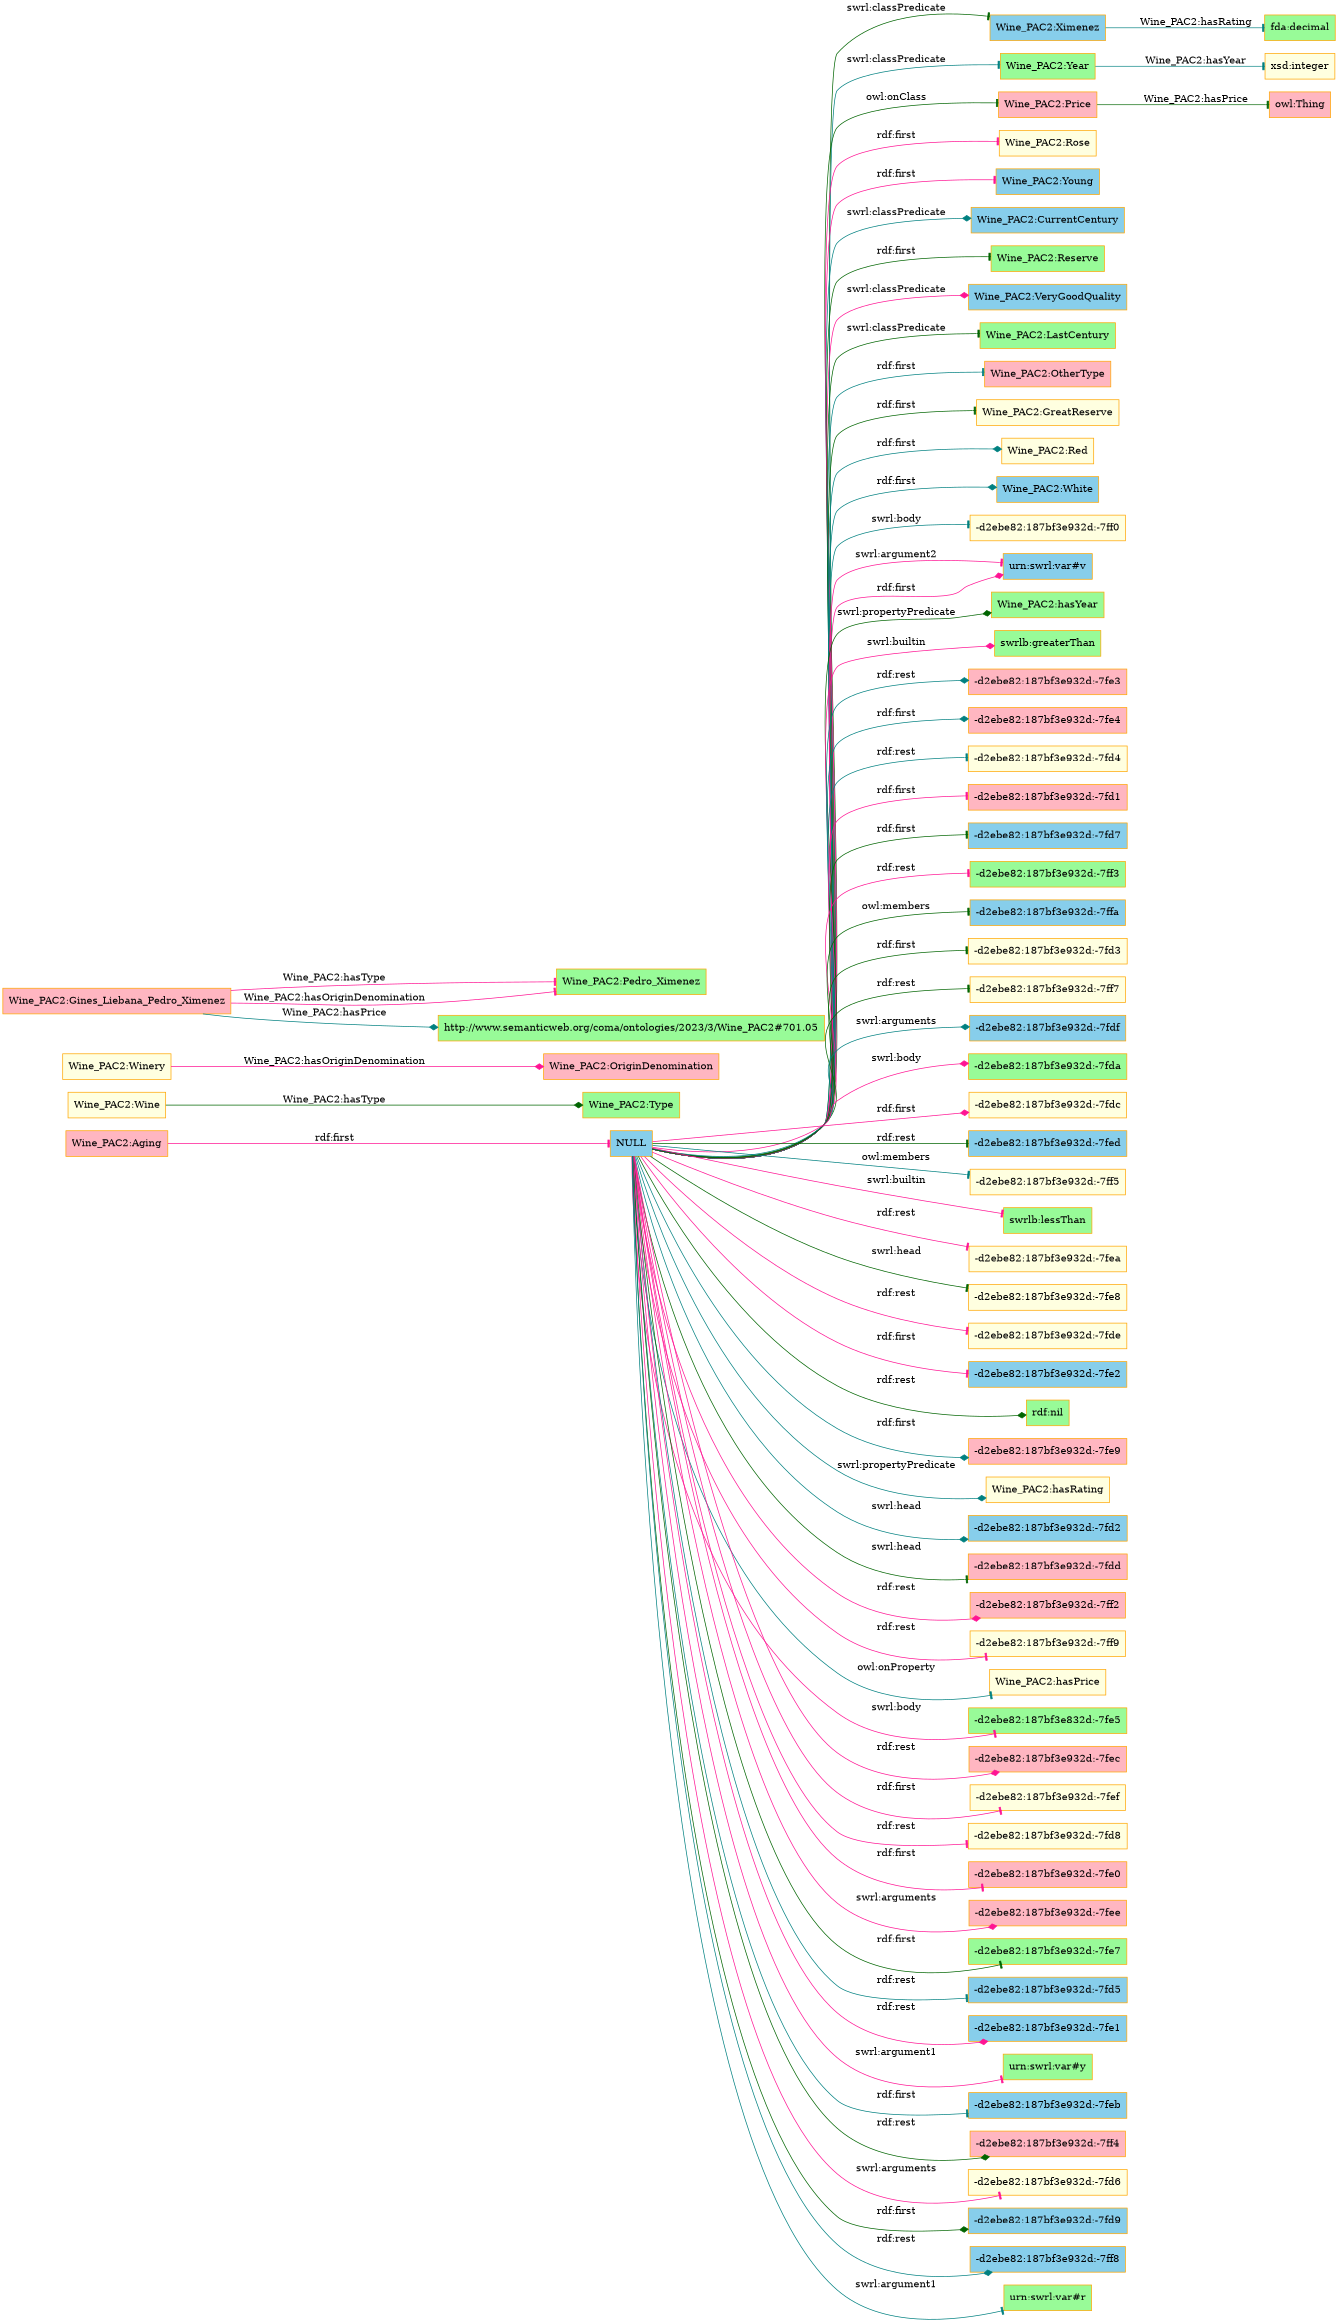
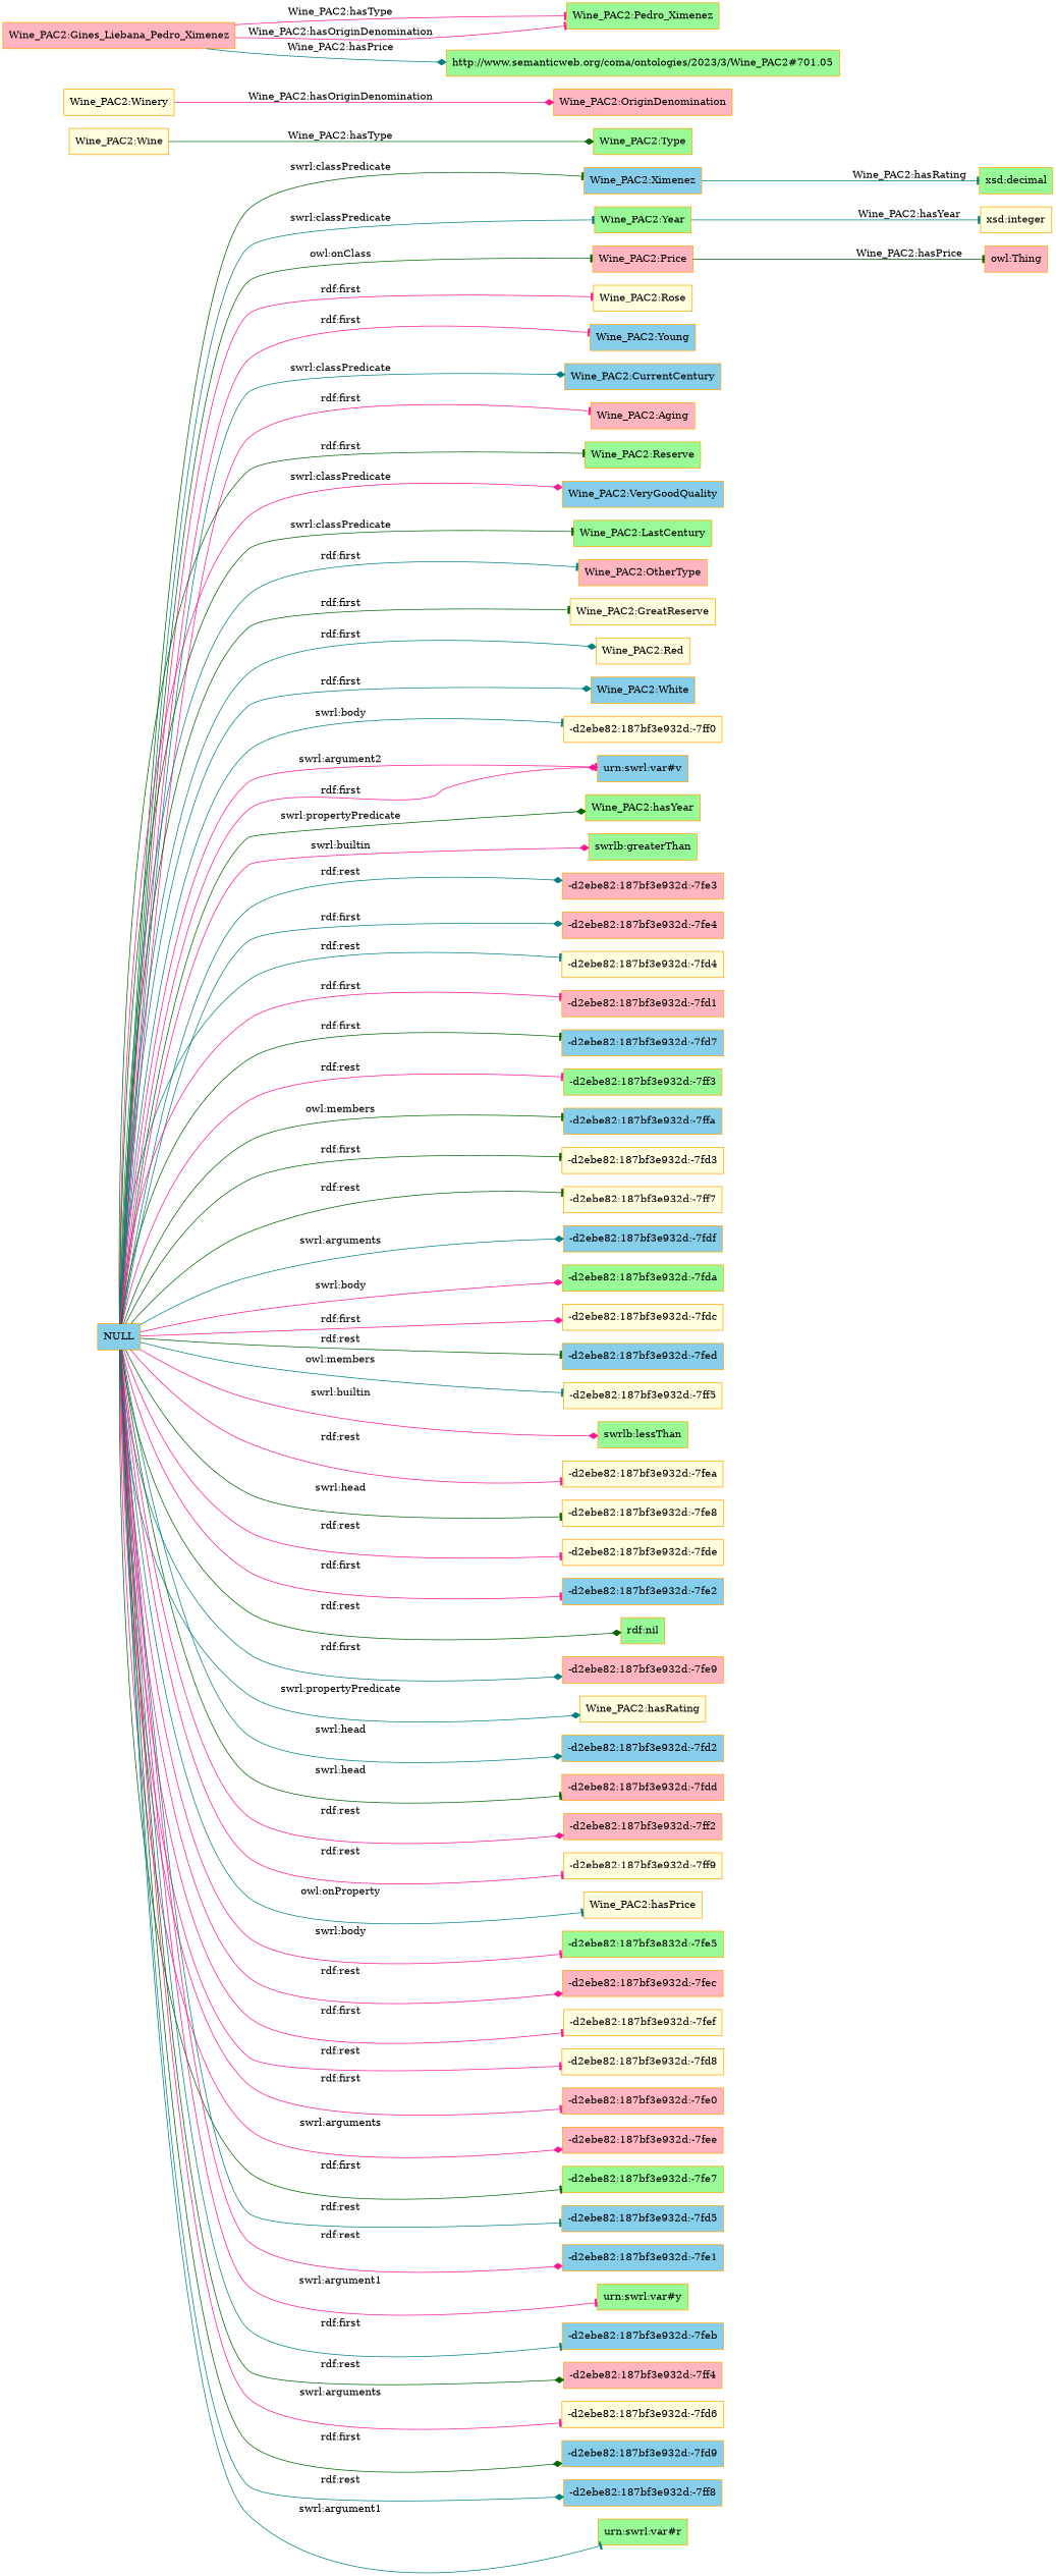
  digraph {
    rankdir=LR
    node [color=orange fillcolor=lightyellow shape=rectangle style=filled]
    edge [arrowhead=tee color=deeppink]
    n1 [fillcolor=skyblue label="Wine_PAC2:Ximenez"]
-   "xsd:decimal" [fillcolor=palegreen label="fda:decimal"]
+   "xsd:decimal" [fillcolor=palegreen]
    "Wine_PAC2:Year" [fillcolor=palegreen]
    "xsd:integer"
    "Wine_PAC2:Type" [fillcolor=palegreen]
    "Wine_PAC2:Wine"
    "Wine_PAC2:Price" [fillcolor=lightpink]
    "owl:Thing" [fillcolor=lightpink]
    "Wine_PAC2:OriginDenomination" [fillcolor=lightpink]
    "Wine_PAC2:Winery"
    NULL [fillcolor=skyblue]
    "Wine_PAC2:Rose"
    "Wine_PAC2:Young" [fillcolor=skyblue]
    "Wine_PAC2:CurrentCentury" [fillcolor=skyblue]
    "Wine_PAC2:Aging" [fillcolor=lightpink]
    "Wine_PAC2:Reserve" [fillcolor=palegreen]
    "Wine_PAC2:VeryGoodQuality" [fillcolor=skyblue]
    "Wine_PAC2:LastCentury" [fillcolor=palegreen]
    "Wine_PAC2:OtherType" [fillcolor=lightpink]
    "Wine_PAC2:GreatReserve"
    "Wine_PAC2:Red"
    "Wine_PAC2:White" [fillcolor=skyblue]
    "-d2ebe82:187bf3e932d:-7ff0"
    "urn:swrl:var#v" [fillcolor=skyblue]
    "Wine_PAC2:hasYear" [fillcolor=palegreen]
    "swrlb:greaterThan" [fillcolor=palegreen]
    "-d2ebe82:187bf3e932d:-7fe3" [fillcolor=lightpink]
    "-d2ebe82:187bf3e932d:-7fe4" [fillcolor=lightpink]
    "-d2ebe82:187bf3e932d:-7fd4"
    "-d2ebe82:187bf3e932d:-7fd1" [fillcolor=lightpink]
    "-d2ebe82:187bf3e932d:-7fd7" [fillcolor=skyblue]
    "-d2ebe82:187bf3e932d:-7ff3" [fillcolor=palegreen]
    "-d2ebe82:187bf3e932d:-7ffa" [fillcolor=skyblue]
    "-d2ebe82:187bf3e932d:-7fd3"
    "-d2ebe82:187bf3e932d:-7ff7"
    "-d2ebe82:187bf3e932d:-7fdf" [fillcolor=skyblue]
    "-d2ebe82:187bf3e932d:-7fda" [fillcolor=palegreen]
    "-d2ebe82:187bf3e932d:-7fdc"
    "-d2ebe82:187bf3e932d:-7fed" [fillcolor=skyblue]
    "-d2ebe82:187bf3e932d:-7ff5"
    "swrlb:lessThan" [fillcolor=palegreen]
    "-d2ebe82:187bf3e932d:-7fea"
    "-d2ebe82:187bf3e932d:-7fe8"
    "-d2ebe82:187bf3e932d:-7fde"
    "-d2ebe82:187bf3e932d:-7fe2" [fillcolor=skyblue]
    "rdf:nil" [fillcolor=palegreen]
    "-d2ebe82:187bf3e932d:-7fe9" [fillcolor=lightpink]
    "Wine_PAC2:hasRating"
    "-d2ebe82:187bf3e932d:-7fd2" [fillcolor=skyblue]
    "-d2ebe82:187bf3e932d:-7fdd" [fillcolor=lightpink]
    "-d2ebe82:187bf3e932d:-7ff2" [fillcolor=lightpink]
    "-d2ebe82:187bf3e932d:-7ff9"
    "Wine_PAC2:hasPrice"
    n54 [fillcolor=palegreen label="-d2ebe82:187bf3e832d:-7fe5"]
    "-d2ebe82:187bf3e932d:-7fec" [fillcolor=lightpink]
    "-d2ebe82:187bf3e932d:-7fef"
    "-d2ebe82:187bf3e932d:-7fd8"
    "-d2ebe82:187bf3e932d:-7fe0" [fillcolor=lightpink]
    "-d2ebe82:187bf3e932d:-7fee" [fillcolor=lightpink]
    "-d2ebe82:187bf3e932d:-7fe7" [fillcolor=palegreen]
    "-d2ebe82:187bf3e932d:-7fd5" [fillcolor=skyblue]
    "-d2ebe82:187bf3e932d:-7fe1" [fillcolor=skyblue]
    "urn:swrl:var#y" [fillcolor=palegreen]
    "-d2ebe82:187bf3e932d:-7feb" [fillcolor=skyblue]
    "-d2ebe82:187bf3e932d:-7ff4" [fillcolor=lightpink]
    "-d2ebe82:187bf3e932d:-7fd6"
    "-d2ebe82:187bf3e932d:-7fd9" [fillcolor=skyblue]
    "-d2ebe82:187bf3e932d:-7ff8" [fillcolor=skyblue]
    "urn:swrl:var#r" [fillcolor=palegreen]
    "Wine_PAC2:Gines_Liebana_Pedro_Ximenez" [fillcolor=lightpink]
    "Wine_PAC2:Pedro_Ximenez" [fillcolor=palegreen]
    "http://www.semanticweb.org/coma/ontologies/2023/3/Wine_PAC2#701.05" [fillcolor=palegreen]
    n1 -> "xsd:decimal" [color=teal label="Wine_PAC2:hasRating"]
    "Wine_PAC2:Year" -> "xsd:integer" [color=teal label="Wine_PAC2:hasYear"]
    "Wine_PAC2:Wine" -> "Wine_PAC2:Type" [arrowhead=diamond color=darkgreen label="Wine_PAC2:hasType"]
    "Wine_PAC2:Price" -> "owl:Thing" [color=darkgreen label="Wine_PAC2:hasPrice"]
    "Wine_PAC2:Winery" -> "Wine_PAC2:OriginDenomination" [arrowhead=diamond label="Wine_PAC2:hasOriginDenomination"]
    NULL -> n1 [color=darkgreen label="swrl:classPredicate"]
    NULL -> "Wine_PAC2:Year" [color=teal label="swrl:classPredicate"]
    NULL -> "Wine_PAC2:Price" [color=darkgreen label="owl:onClass"]
    NULL -> "Wine_PAC2:Rose" [label="rdf:first"]
    NULL -> "Wine_PAC2:Young" [label="rdf:first"]
    NULL -> "Wine_PAC2:CurrentCentury" [arrowhead=diamond color=teal label="swrl:classPredicate"]
-   "Wine_PAC2:Aging" -> NULL [label="rdf:first"]
+   NULL -> "Wine_PAC2:Aging" [label="rdf:first"]
    NULL -> "Wine_PAC2:Reserve" [color=darkgreen label="rdf:first"]
    NULL -> "Wine_PAC2:VeryGoodQuality" [arrowhead=diamond label="swrl:classPredicate"]
    NULL -> "Wine_PAC2:LastCentury" [color=darkgreen label="swrl:classPredicate"]
    NULL -> "Wine_PAC2:OtherType" [color=teal label="rdf:first"]
    NULL -> "Wine_PAC2:GreatReserve" [color=darkgreen label="rdf:first"]
    NULL -> "Wine_PAC2:Red" [arrowhead=diamond color=teal label="rdf:first"]
    NULL -> "Wine_PAC2:White" [arrowhead=diamond color=teal label="rdf:first"]
    NULL -> "-d2ebe82:187bf3e932d:-7ff0" [color=teal label="swrl:body"]
    NULL -> "urn:swrl:var#v" [label="swrl:argument2"]
    NULL -> "urn:swrl:var#v" [arrowhead=diamond label="rdf:first"]
    NULL -> "Wine_PAC2:hasYear" [arrowhead=diamond color=darkgreen label="swrl:propertyPredicate"]
    NULL -> "swrlb:greaterThan" [arrowhead=diamond label="swrl:builtin"]
    NULL -> "-d2ebe82:187bf3e932d:-7fe3" [arrowhead=diamond color=teal label="rdf:rest"]
    NULL -> "-d2ebe82:187bf3e932d:-7fe4" [arrowhead=diamond color=teal label="rdf:first"]
    NULL -> "-d2ebe82:187bf3e932d:-7fd4" [color=teal label="rdf:rest"]
    NULL -> "-d2ebe82:187bf3e932d:-7fd1" [label="rdf:first"]
    NULL -> "-d2ebe82:187bf3e932d:-7fd7" [color=darkgreen label="rdf:first"]
    NULL -> "-d2ebe82:187bf3e932d:-7ff3" [label="rdf:rest"]
    NULL -> "-d2ebe82:187bf3e932d:-7ffa" [color=darkgreen label="owl:members"]
    NULL -> "-d2ebe82:187bf3e932d:-7fd3" [color=darkgreen label="rdf:first"]
    NULL -> "-d2ebe82:187bf3e932d:-7ff7" [color=darkgreen label="rdf:rest"]
    NULL -> "-d2ebe82:187bf3e932d:-7fdf" [arrowhead=diamond color=teal label="swrl:arguments"]
    NULL -> "-d2ebe82:187bf3e932d:-7fda" [arrowhead=diamond label="swrl:body"]
    NULL -> "-d2ebe82:187bf3e932d:-7fdc" [arrowhead=diamond label="rdf:first"]
    NULL -> "-d2ebe82:187bf3e932d:-7fed" [color=darkgreen label="rdf:rest"]
    NULL -> "-d2ebe82:187bf3e932d:-7ff5" [color=teal label="owl:members"]
-   NULL -> "swrlb:lessThan" [label="swrl:builtin"]
+   NULL -> "swrlb:lessThan" [arrowhead=diamond label="swrl:builtin"]
    NULL -> "-d2ebe82:187bf3e932d:-7fea" [label="rdf:rest"]
    NULL -> "-d2ebe82:187bf3e932d:-7fe8" [color=darkgreen label="swrl:head"]
    NULL -> "-d2ebe82:187bf3e932d:-7fde" [label="rdf:rest"]
    NULL -> "-d2ebe82:187bf3e932d:-7fe2" [label="rdf:first"]
    NULL -> "rdf:nil" [arrowhead=diamond color=darkgreen label="rdf:rest"]
    NULL -> "-d2ebe82:187bf3e932d:-7fe9" [arrowhead=diamond color=teal label="rdf:first"]
    NULL -> "Wine_PAC2:hasRating" [arrowhead=diamond color=teal label="swrl:propertyPredicate"]
    NULL -> "-d2ebe82:187bf3e932d:-7fd2" [arrowhead=diamond color=teal label="swrl:head"]
    NULL -> "-d2ebe82:187bf3e932d:-7fdd" [color=darkgreen label="swrl:head"]
    NULL -> "-d2ebe82:187bf3e932d:-7ff2" [arrowhead=diamond label="rdf:rest"]
    NULL -> "-d2ebe82:187bf3e932d:-7ff9" [label="rdf:rest"]
    NULL -> "Wine_PAC2:hasPrice" [color=teal label="owl:onProperty"]
    NULL -> n54 [label="swrl:body"]
    NULL -> "-d2ebe82:187bf3e932d:-7fec" [arrowhead=diamond label="rdf:rest"]
    NULL -> "-d2ebe82:187bf3e932d:-7fef" [label="rdf:first"]
    NULL -> "-d2ebe82:187bf3e932d:-7fd8" [label="rdf:rest"]
    NULL -> "-d2ebe82:187bf3e932d:-7fe0" [label="rdf:first"]
    NULL -> "-d2ebe82:187bf3e932d:-7fee" [arrowhead=diamond label="swrl:arguments"]
    NULL -> "-d2ebe82:187bf3e932d:-7fe7" [color=darkgreen label="rdf:first"]
    NULL -> "-d2ebe82:187bf3e932d:-7fd5" [color=teal label="rdf:rest"]
    NULL -> "-d2ebe82:187bf3e932d:-7fe1" [arrowhead=diamond label="rdf:rest"]
    NULL -> "urn:swrl:var#y" [label="swrl:argument1"]
    NULL -> "-d2ebe82:187bf3e932d:-7feb" [color=teal label="rdf:first"]
    NULL -> "-d2ebe82:187bf3e932d:-7ff4" [arrowhead=diamond color=darkgreen label="rdf:rest"]
    NULL -> "-d2ebe82:187bf3e932d:-7fd6" [label="swrl:arguments"]
    NULL -> "-d2ebe82:187bf3e932d:-7fd9" [arrowhead=diamond color=darkgreen label="rdf:first"]
    NULL -> "-d2ebe82:187bf3e932d:-7ff8" [arrowhead=diamond color=teal label="rdf:rest"]
    NULL -> "urn:swrl:var#r" [color=teal label="swrl:argument1"]
    "Wine_PAC2:Gines_Liebana_Pedro_Ximenez" -> "Wine_PAC2:Pedro_Ximenez" [label="Wine_PAC2:hasType"]
    "Wine_PAC2:Gines_Liebana_Pedro_Ximenez" -> "Wine_PAC2:Pedro_Ximenez" [label="Wine_PAC2:hasOriginDenomination"]
    "Wine_PAC2:Gines_Liebana_Pedro_Ximenez" -> "http://www.semanticweb.org/coma/ontologies/2023/3/Wine_PAC2#701.05" [arrowhead=diamond color=teal label="Wine_PAC2:hasPrice"]
  }
